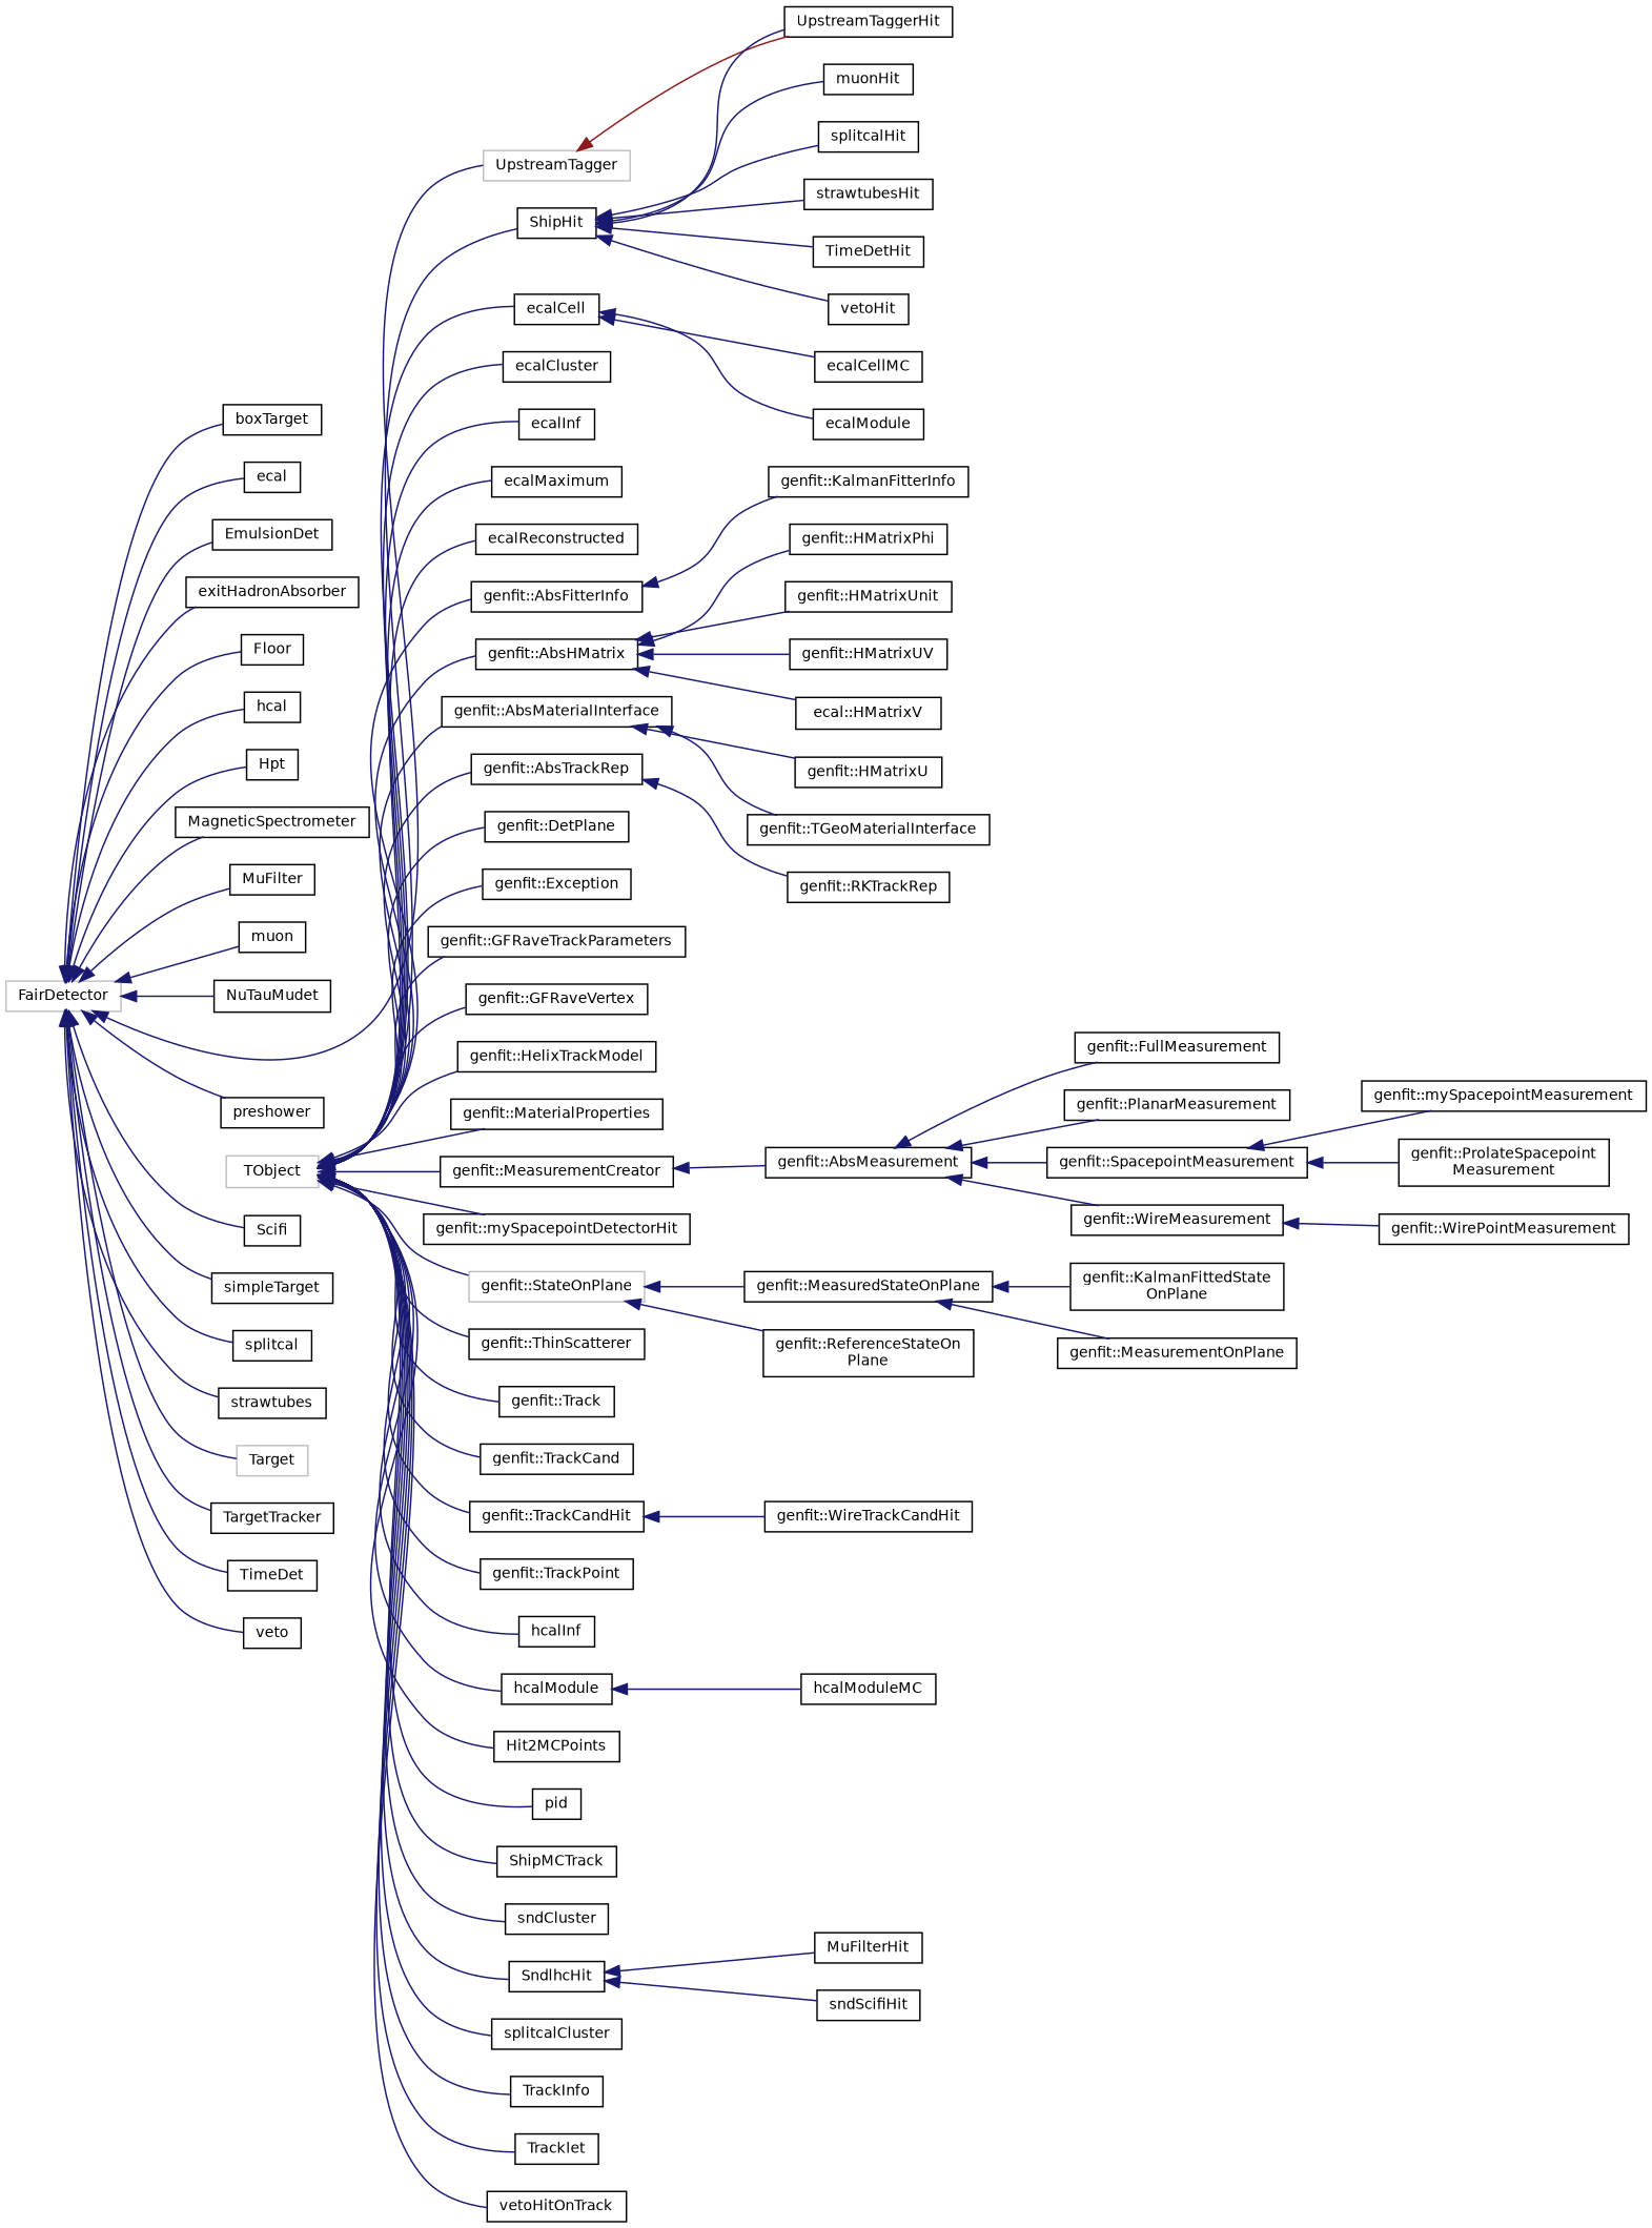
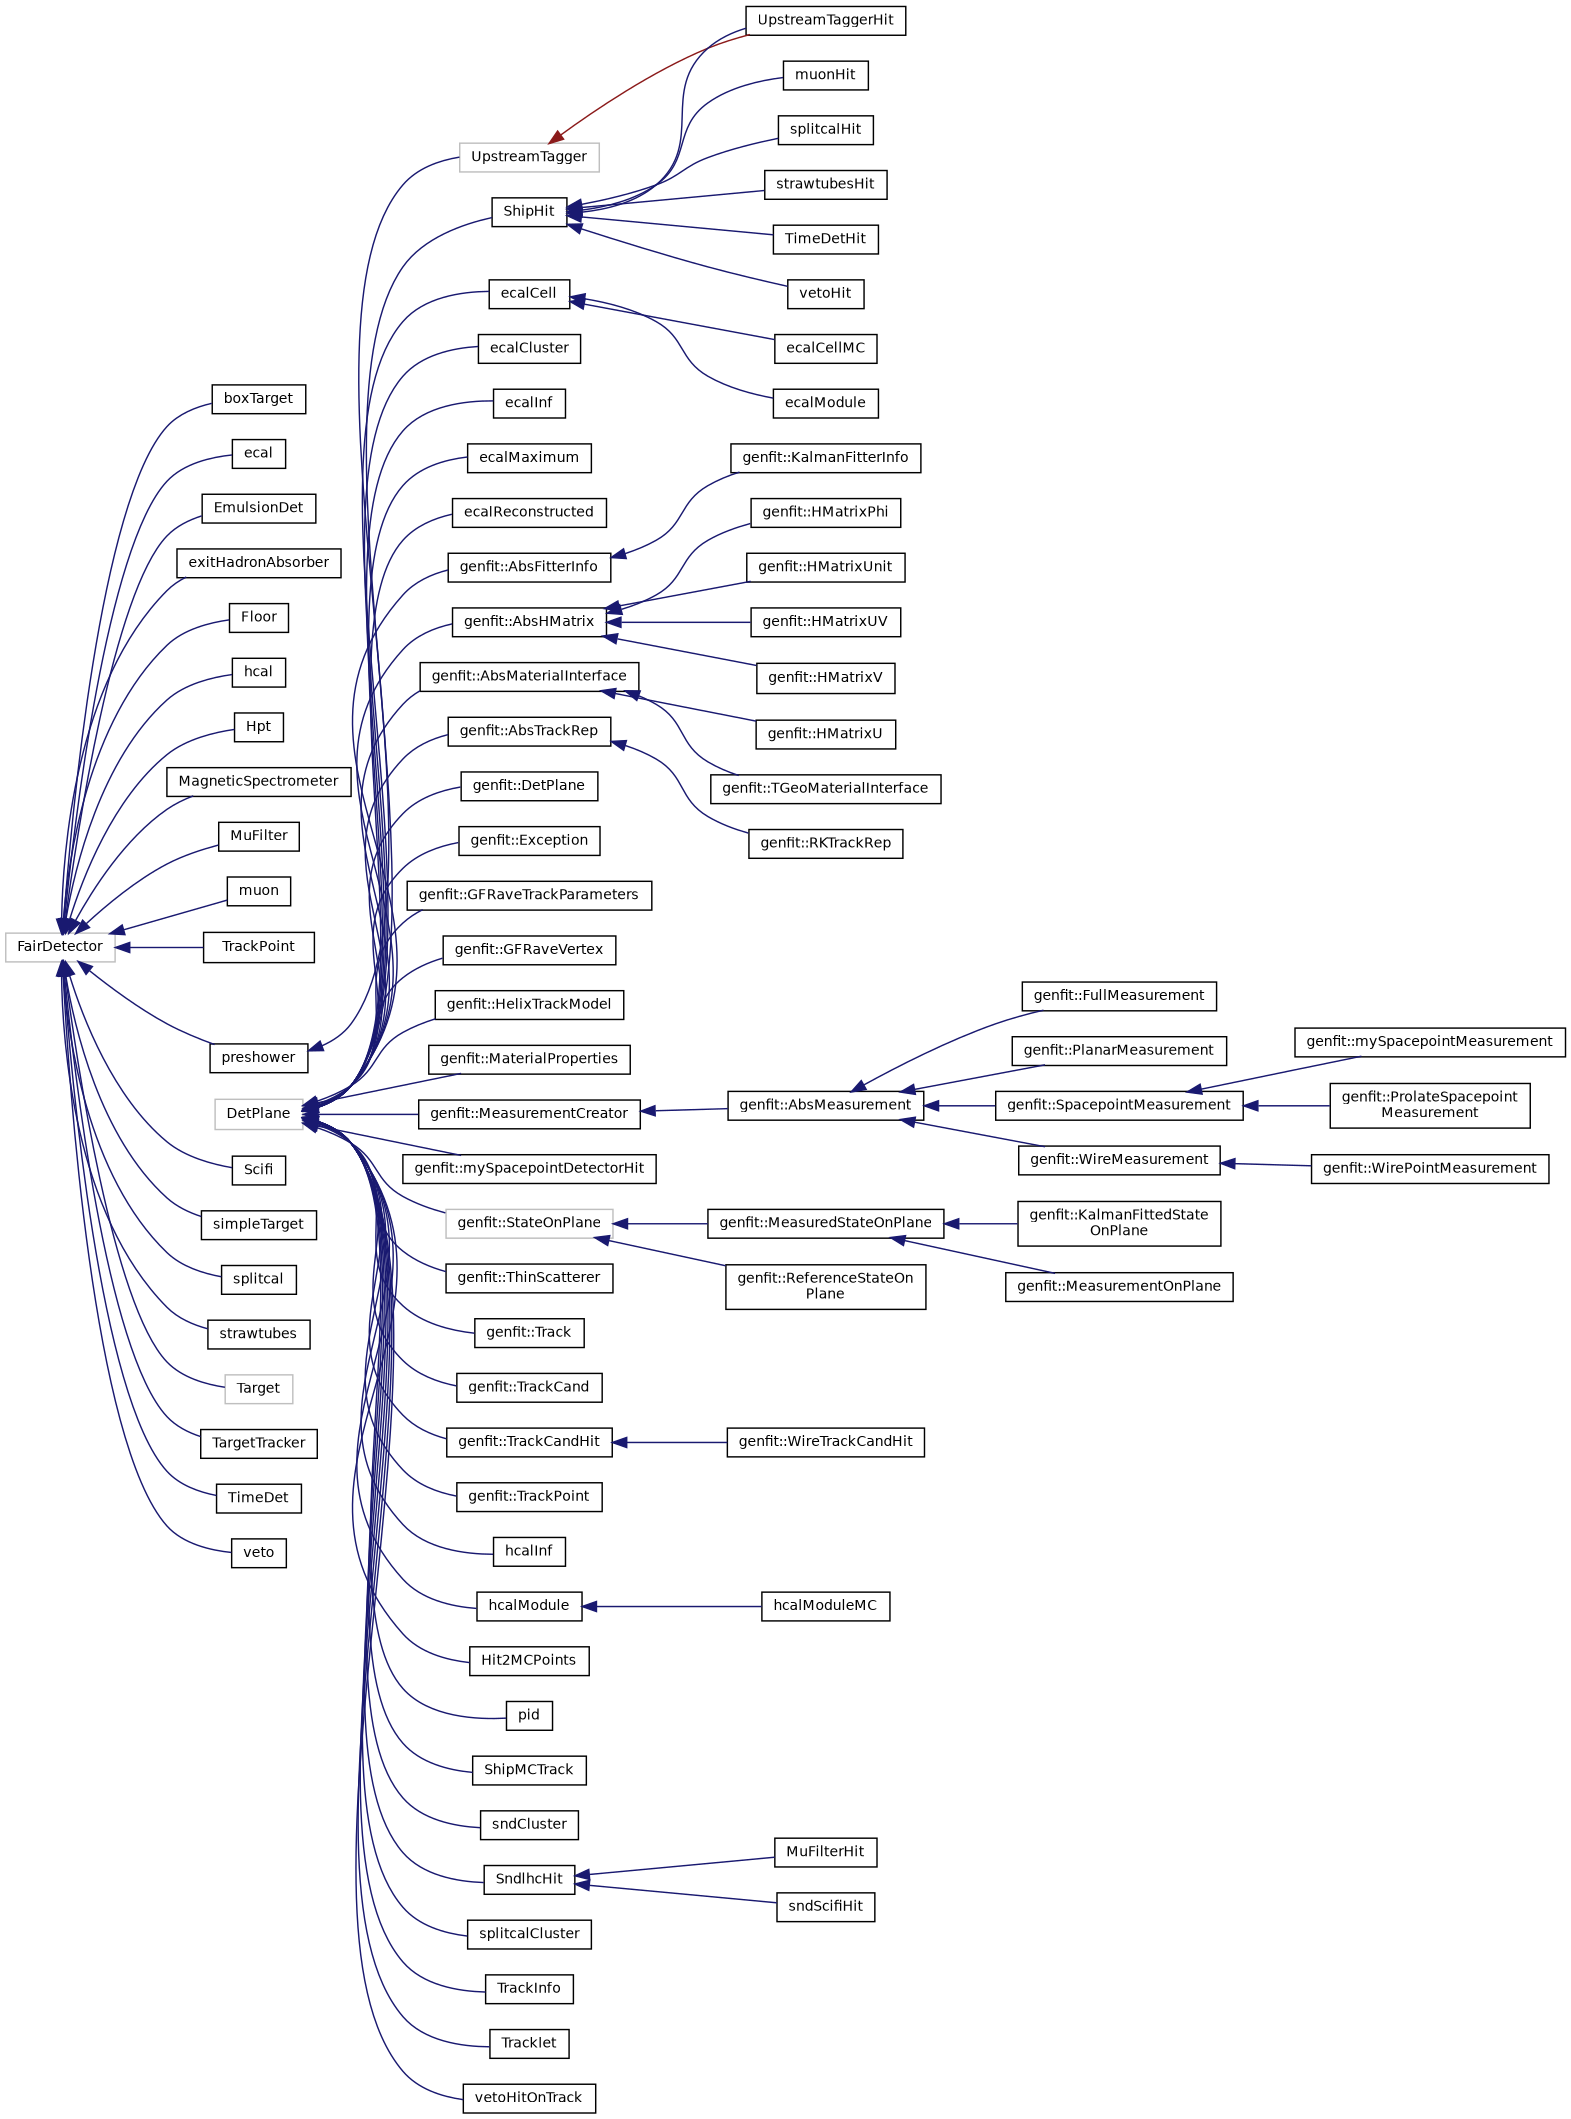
  digraph {
    rankdir=LR
    node [color=black fillcolor=white fontname=Helvetica fontsize=10 shape=record style=filled]
    edge [color=midnightblue dir=back fontname=Helvetica fontsize=10 labelfontname=Helvetica labelfontsize=10 style=solid]
    n1 [color=grey75 height=0.2 label=FairDetector width=0.4]
    n2 [height=0.2 label=boxTarget width=0.4]
    n3 [height=0.2 label=ecal width=0.4]
    n4 [height=0.2 label=EmulsionDet width=0.4]
    n5 [height=0.2 label=exitHadronAbsorber width=0.4]
    n6 [height=0.2 label=Floor width=0.4]
    n7 [height=0.2 label=hcal width=0.4]
    n8 [height=0.2 label=Hpt width=0.4]
    n9 [height=0.2 label=MagneticSpectrometer width=0.4]
    n10 [height=0.2 label=MuFilter width=0.4]
    n11 [height=0.2 label=muon width=0.4]
-   n12 [height=0.2 label=NuTauMudet width=0.4]
+   n12 [height=0.2 label=TrackPoint width=0.4]
    n13 [height=0.2 label=preshower width=0.4]
    n14 [height=0.2 label=Scifi width=0.4]
    n15 [height=0.2 label=simpleTarget width=0.4]
    n16 [height=0.2 label=splitcal width=0.4]
    n17 [height=0.2 label=strawtubes width=0.4]
    n18 [color=grey75 height=0.2 label=Target width=0.4]
    n19 [height=0.2 label=TargetTracker width=0.4]
    n20 [height=0.2 label=TimeDet width=0.4]
    n21 [color=grey75 height=0.2 label=UpstreamTagger width=0.4]
    n22 [height=0.2 label=veto width=0.4]
    n23 [height=0.2 label=UpstreamTaggerHit width=0.4]
-   n24 [color=grey75 height=0.2 label=TObject width=0.4]
+   n24 [color=grey75 height=0.2 label=DetPlane width=0.4]
    n25 [height=0.2 label=ecalCell width=0.4]
    n26 [height=0.2 label=ecalCluster width=0.4]
    n27 [height=0.2 label=ecalInf width=0.4]
    n28 [height=0.2 label=ecalMaximum width=0.4]
    n29 [height=0.2 label=ecalReconstructed width=0.4]
    n30 [height=0.2 label="genfit::AbsFitterInfo" width=0.4]
    n31 [height=0.2 label="genfit::AbsHMatrix" width=0.4]
    n32 [height=0.2 label="genfit::AbsMaterialInterface" width=0.4]
    n33 [height=0.2 label="genfit::AbsTrackRep" width=0.4]
    n34 [height=0.2 label="genfit::DetPlane" width=0.4]
    n35 [height=0.2 label="genfit::Exception" width=0.4]
    n36 [height=0.2 label="genfit::GFRaveTrackParameters" width=0.4]
    n37 [height=0.2 label="genfit::GFRaveVertex" width=0.4]
    n38 [height=0.2 label="genfit::HelixTrackModel" width=0.4]
    n39 [height=0.2 label="genfit::MaterialProperties" width=0.4]
    n40 [height=0.2 label="genfit::MeasurementCreator" width=0.4]
    n41 [height=0.2 label="genfit::mySpacepointDetectorHit" width=0.4]
    n42 [color=grey75 height=0.2 label="genfit::StateOnPlane" width=0.4]
    n43 [height=0.2 label="genfit::ThinScatterer" width=0.4]
    n44 [height=0.2 label="genfit::Track" width=0.4]
    n45 [height=0.2 label="genfit::TrackCand" width=0.4]
    n46 [height=0.2 label="genfit::TrackCandHit" width=0.4]
    n47 [height=0.2 label="genfit::TrackPoint" width=0.4]
    n48 [height=0.2 label=hcalInf width=0.4]
    n49 [height=0.2 label=hcalModule width=0.4]
    n50 [height=0.2 label=Hit2MCPoints width=0.4]
    n51 [height=0.2 label=pid width=0.4]
    n52 [height=0.2 label=ShipHit width=0.4]
    n53 [height=0.2 label=ShipMCTrack width=0.4]
    n54 [height=0.2 label=sndCluster width=0.4]
    n55 [height=0.2 label=SndlhcHit width=0.4]
    n56 [height=0.2 label=splitcalCluster width=0.4]
    n57 [height=0.2 label=TrackInfo width=0.4]
    n58 [height=0.2 label=Tracklet width=0.4]
    n59 [height=0.2 label=vetoHitOnTrack width=0.4]
    n60 [height=0.2 label=ecalCellMC width=0.4]
    n61 [height=0.2 label=ecalModule width=0.4]
    n62 [height=0.2 label="genfit::KalmanFitterInfo" width=0.4]
    n63 [height=0.2 label="genfit::HMatrixPhi" width=0.4]
    n64 [height=0.2 label="genfit::HMatrixUnit" width=0.4]
    n65 [height=0.2 label="genfit::HMatrixUV" width=0.4]
-   n66 [height=0.2 label="ecal::HMatrixV" width=0.4]
+   n66 [height=0.2 label="genfit::HMatrixV" width=0.4]
    n67 [height=0.2 label="genfit::HMatrixU" width=0.4]
    n68 [height=0.2 label="genfit::TGeoMaterialInterface" width=0.4]
    n69 [height=0.2 label="genfit::AbsMeasurement" width=0.4]
    n70 [height=0.2 label="genfit::FullMeasurement" width=0.4]
    n71 [height=0.2 label="genfit::PlanarMeasurement" width=0.4]
    n72 [height=0.2 label="genfit::SpacepointMeasurement" width=0.4]
    n73 [height=0.2 label="genfit::WireMeasurement" width=0.4]
    n74 [height=0.2 label="genfit::RKTrackRep" width=0.4]
    n75 [height=0.2 label="genfit::MeasuredStateOnPlane" width=0.4]
    n76 [height=0.2 label="genfit::ReferenceStateOn\lPlane" width=0.4]
    n77 [height=0.2 label="genfit::WireTrackCandHit" width=0.4]
    n78 [height=0.2 label=hcalModuleMC width=0.4]
    n79 [height=0.2 label=muonHit width=0.4]
    n80 [height=0.2 label=splitcalHit width=0.4]
    n81 [height=0.2 label=strawtubesHit width=0.4]
    n82 [height=0.2 label=TimeDetHit width=0.4]
    n83 [height=0.2 label=vetoHit width=0.4]
    n84 [height=0.2 label=MuFilterHit width=0.4]
    n85 [height=0.2 label=sndScifiHit width=0.4]
    n86 [height=0.2 label="genfit::mySpacepointMeasurement" width=0.4]
    n87 [height=0.2 label="genfit::ProlateSpacepoint\lMeasurement" width=0.4]
    n88 [height=0.2 label="genfit::WirePointMeasurement" width=0.4]
    n89 [height=0.2 label="genfit::KalmanFittedState\lOnPlane" width=0.4]
    n90 [height=0.2 label="genfit::MeasurementOnPlane" width=0.4]
    n1 -> n2
    n1 -> n3
    n1 -> n4
    n1 -> n5
    n1 -> n6
    n1 -> n7
    n1 -> n8
    n1 -> n9
    n1 -> n10
    n1 -> n11
    n1 -> n12
    n1 -> n13
    n1 -> n14
    n1 -> n15
    n1 -> n16
    n1 -> n17
    n1 -> n18
    n1 -> n19
    n1 -> n20
-   n1 -> n21
+   n13 -> n21
    n1 -> n22
    n21 -> n23 [color=firebrick4]
    n24 -> n25
    n24 -> n26
    n24 -> n27
    n24 -> n28
    n24 -> n29
    n24 -> n30
    n24 -> n31
    n24 -> n32
    n24 -> n33
    n24 -> n34
    n24 -> n35
    n24 -> n36
    n24 -> n37
    n24 -> n38
    n24 -> n39
    n24 -> n40
    n24 -> n41
    n24 -> n42
    n24 -> n43
    n24 -> n44
    n24 -> n45
    n24 -> n46
    n24 -> n47
    n24 -> n48
    n24 -> n49
    n24 -> n50
    n24 -> n51
    n24 -> n52
    n24 -> n53
    n24 -> n54
    n24 -> n55
    n24 -> n56
    n24 -> n57
    n24 -> n58
    n24 -> n59
    n25 -> n60
    n25 -> n61
    n30 -> n62
    n31 -> n63
    n31 -> n64
    n31 -> n65
    n31 -> n66
    n32 -> n67
    n32 -> n68
    n33 -> n74
    n40 -> n69
    n42 -> n75
    n42 -> n76
    n46 -> n77
    n49 -> n78
    n52 -> n23
    n52 -> n79
    n52 -> n80
    n52 -> n81
    n52 -> n82
    n52 -> n83
    n55 -> n84
    n55 -> n85
    n69 -> n70
    n69 -> n71
    n69 -> n72
    n69 -> n73
    n72 -> n86
    n72 -> n87
    n73 -> n88
    n75 -> n89
    n75 -> n90
  }
